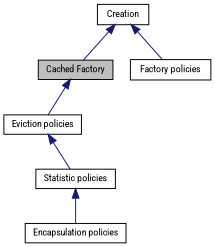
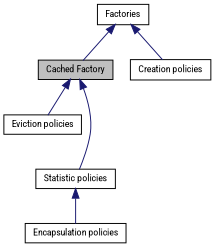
  digraph {
    fontname="Roboto Condensed"
    rankdir=TB
    node [color=black fontname="Roboto Condensed" fontsize=10 shape=record]
    edge [color=midnightblue dir=back fontname="Roboto Condensed" fontsize=10 labelfontname=FreeSans labelfontsize=10 shape=plaintext style=solid]
    n1 [fillcolor=grey75 fontcolor=black height=0.2 label="Cached Factory" style=filled width=0.4]
    n2 [height=0.2 label="Eviction policies" width=0.4]
    n3 [height=0.2 label="Statistic policies" width=0.4]
    n4 [height=0.2 label="Encapsulation policies" width=0.4]
-   n5 [height=0.2 label="Factory policies" width=0.4]
-   n6 [height=0.2 label=Creation width=0.4]
+   n5 [height=0.2 label="Creation policies" width=0.4]
+   n6 [height=0.2 label=Factories width=0.4]
    n1 -> n2
-   n2 -> n3
+   n1 -> n3
    n3 -> n4
    n6 -> n1
    n6 -> n5
  }
